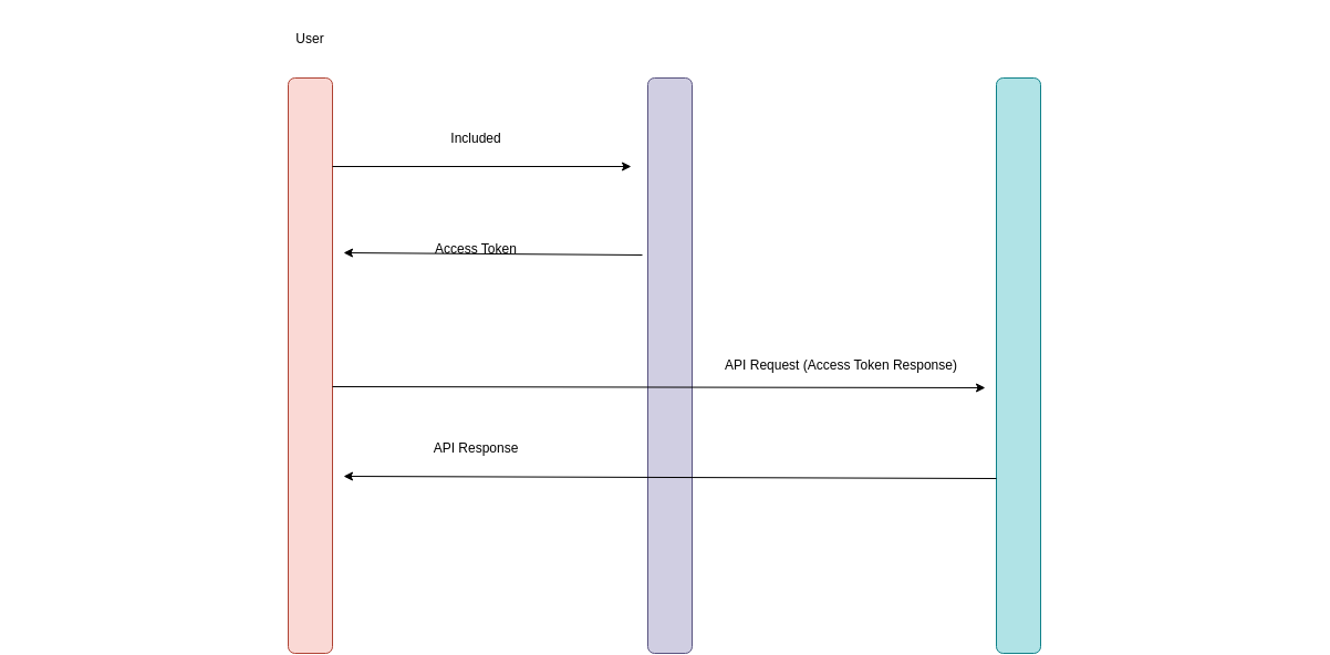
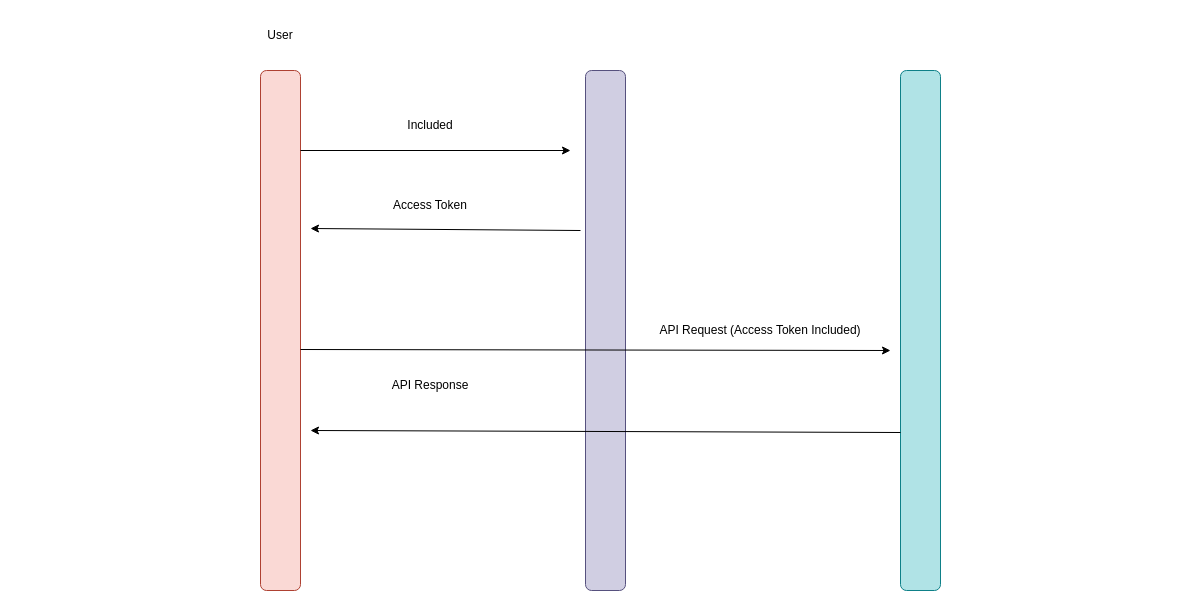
  <mxCell id="0" />
  <mxCell id="1" parent="0" />
  <mxCell id="2" value="" style="rounded=1;whiteSpace=wrap;html=1;rotation=-90;fillColor=#fad9d5;strokeColor=#ae4132;" vertex="1" parent="1"><mxGeometry x="20" y="310" width="520" height="40" as="geometry" /></mxCell>
  <mxCell id="3" value="" style="rounded=1;whiteSpace=wrap;html=1;rotation=-90;fillColor=#d0cee2;strokeColor=#56517e;" vertex="1" parent="1"><mxGeometry x="345" y="310" width="520" height="40" as="geometry" /></mxCell>
  <mxCell id="4" value="" style="rounded=1;whiteSpace=wrap;html=1;rotation=-90;fillColor=#b0e3e6;strokeColor=#0e8088;" vertex="1" parent="1"><mxGeometry x="660" y="310" width="520" height="40" as="geometry" /></mxCell>
  <mxCell id="5" value="User&lt;span style=&quot;color: rgba(0, 0, 0, 0); font-family: monospace; font-size: 0px; text-align: start;&quot;&gt;%3CmxGraphModel%3E%3Croot%3E%3CmxCell%20id%3D%220%22%2F%3E%3CmxCell%20id%3D%221%22%20parent%3D%220%22%2F%3E%3CmxCell%20id%3D%222%22%20value%3D%22%22%20style%3D%22rounded%3D1%3BwhiteSpace%3Dwrap%3Bhtml%3D1%3Brotation%3D-90%3B%22%20vertex%3D%221%22%20parent%3D%221%22%3E%3CmxGeometry%20x%3D%22-170%22%20y%3D%22360%22%20width%3D%22520%22%20height%3D%2240%22%20as%3D%22geometry%22%2F%3E%3C%2FmxCell%3E%3C%2Froot%3E%3C%2FmxGraphModel%3E&lt;/span&gt;" style="text;html=1;strokeColor=none;fillColor=none;align=center;verticalAlign=middle;whiteSpace=wrap;rounded=0;" vertex="1" parent="1"><mxGeometry x="250" y="20" width="60" height="30" as="geometry" /></mxCell>
  <mxCell id="6" value="" style="endArrow=classic;html=1;" edge="1" parent="1"><mxGeometry width="50" height="50" relative="1" as="geometry"><mxPoint x="300" y="150" as="sourcePoint" /><mxPoint x="570" y="150" as="targetPoint" /></mxGeometry></mxCell>
  <mxCell id="7" value="" style="endArrow=classic;html=1;" edge="1" parent="1"><mxGeometry width="50" height="50" relative="1" as="geometry"><mxPoint x="300" y="349" as="sourcePoint" /><mxPoint x="890" y="350" as="targetPoint" /></mxGeometry></mxCell>
  <mxCell id="8" value="" style="endArrow=classic;html=1;" edge="1" parent="1"><mxGeometry width="50" height="50" relative="1" as="geometry"><mxPoint x="580" y="230" as="sourcePoint" /><mxPoint x="310" y="228" as="targetPoint" /></mxGeometry></mxCell>
  <mxCell id="9" value="" style="endArrow=classic;html=1;" edge="1" parent="1"><mxGeometry width="50" height="50" relative="1" as="geometry"><mxPoint x="900" y="432" as="sourcePoint" /><mxPoint x="310" y="430" as="targetPoint" /></mxGeometry></mxCell>
  <mxCell id="10" value="Included" style="text;html=1;strokeColor=none;fillColor=none;align=center;verticalAlign=middle;whiteSpace=wrap;rounded=0;" vertex="1" parent="1"><mxGeometry x="400" y="110" width="60" height="30" as="geometry" /></mxCell>
- <mxCell id="11" value="Access Token" style="text;html=1;strokeColor=none;fillColor=none;align=center;verticalAlign=middle;whiteSpace=wrap;rounded=0;" vertex="1" parent="1"><mxGeometry x="385" y="210" width="90" height="30" as="geometry" /></mxCell>
- <mxCell id="12" value="API Request (Access Token Response)" style="text;html=1;strokeColor=none;fillColor=none;align=center;verticalAlign=middle;whiteSpace=wrap;rounded=0;" vertex="1" parent="1"><mxGeometry x="640" y="315" width="240" height="30" as="geometry" /></mxCell>
- <mxCell id="13" value="API Response" style="text;html=1;strokeColor=none;fillColor=none;align=center;verticalAlign=middle;whiteSpace=wrap;rounded=0;" vertex="1" parent="1"><mxGeometry x="375" y="390" width="110" height="30" as="geometry" /></mxCell>
+ <mxCell id="11" value="Access Token" style="text;html=1;strokeColor=none;fillColor=none;align=center;verticalAlign=middle;whiteSpace=wrap;rounded=0;" vertex="1" parent="1"><mxGeometry x="385" y="190" width="90" height="30" as="geometry" /></mxCell>
+ <mxCell id="12" value="API Request (Access Token Included)" style="text;html=1;strokeColor=none;fillColor=none;align=center;verticalAlign=middle;whiteSpace=wrap;rounded=0;" vertex="1" parent="1"><mxGeometry x="640" y="315" width="240" height="30" as="geometry" /></mxCell>
+ <mxCell id="13" value="API Response" style="text;html=1;strokeColor=none;fillColor=none;align=center;verticalAlign=middle;whiteSpace=wrap;rounded=0;" vertex="1" parent="1"><mxGeometry x="375" y="370" width="110" height="30" as="geometry" /></mxCell>
